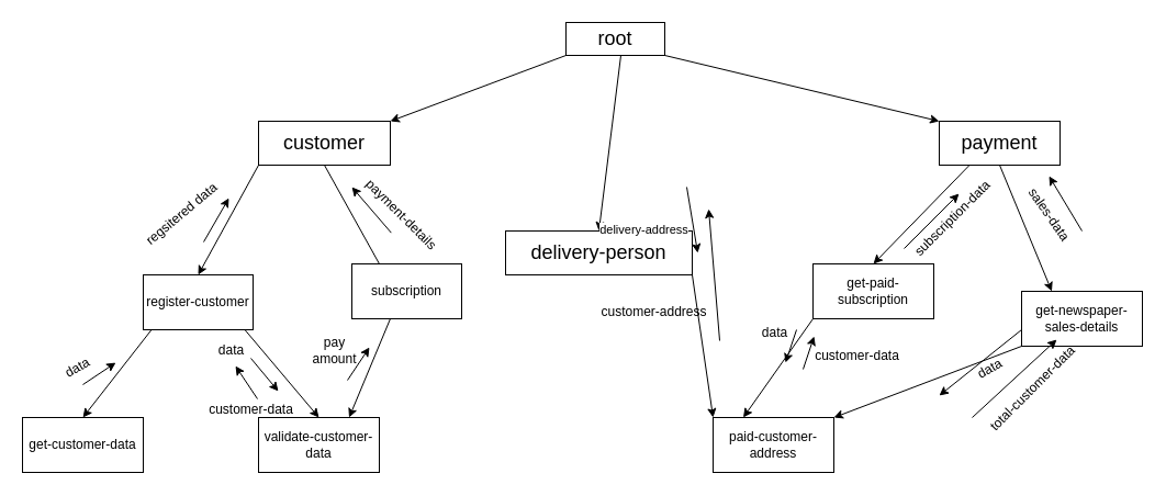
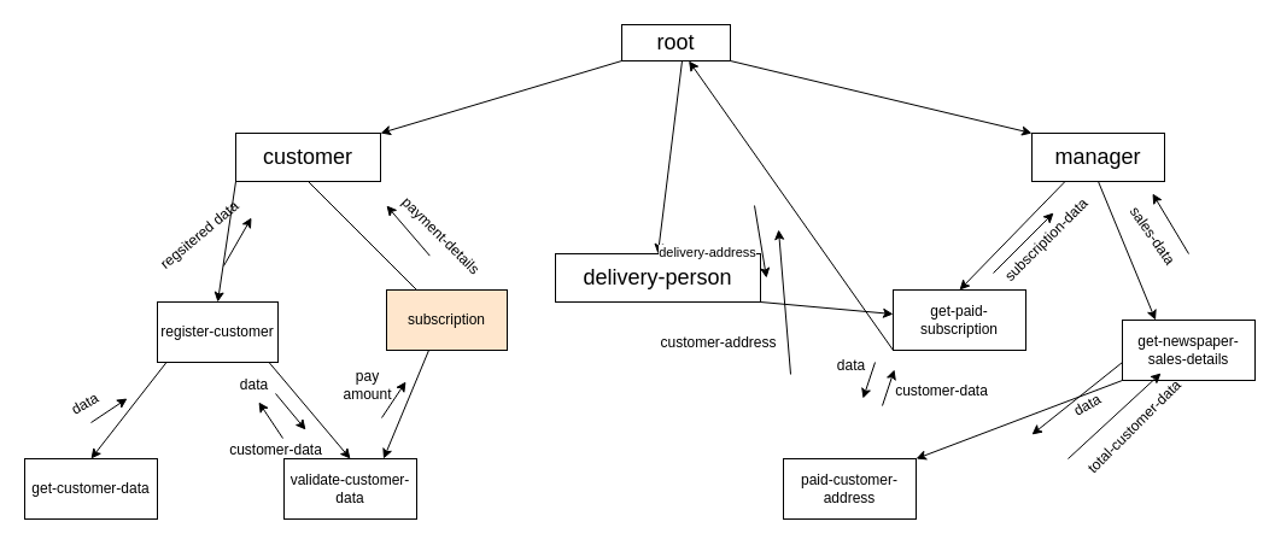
  <mxCell id="0" />
  <mxCell id="1" parent="0" />
  <mxCell id="2" value="&lt;font style=&quot;font-size: 18px;&quot;&gt;root&lt;/font&gt;" style="rounded=0;whiteSpace=wrap;html=1;" vertex="1" parent="1"><mxGeometry x="515" y="20" width="90" height="30" as="geometry" /></mxCell>
- <mxCell id="3" value="&lt;font style=&quot;font-size: 18px;&quot;&gt;customer&lt;/font&gt;" style="rounded=0;whiteSpace=wrap;html=1;align=center;" vertex="1" parent="1"><mxGeometry x="235" y="110" width="120" height="40" as="geometry" /></mxCell>
+ <mxCell id="3" value="&lt;font style=&quot;font-size: 18px;&quot;&gt;customer&lt;/font&gt;" style="rounded=0;whiteSpace=wrap;html=1;align=center;" vertex="1" parent="1"><mxGeometry x="195" y="110" width="120" height="40" as="geometry" /></mxCell>
  <mxCell id="4" value="&lt;font style=&quot;font-size: 18px;&quot;&gt;delivery-person&lt;/font&gt;" style="rounded=0;whiteSpace=wrap;html=1;" vertex="1" parent="1"><mxGeometry x="460" y="210" width="170" height="40" as="geometry" /></mxCell>
- <mxCell id="5" value="&lt;font style=&quot;font-size: 18px;&quot;&gt;payment&lt;/font&gt;" style="rounded=0;whiteSpace=wrap;html=1;" vertex="1" parent="1"><mxGeometry x="855" y="110" width="110" height="40" as="geometry" /></mxCell>
+ <mxCell id="5" value="&lt;font style=&quot;font-size: 18px;&quot;&gt;manager&lt;/font&gt;" style="rounded=0;whiteSpace=wrap;html=1;" vertex="1" parent="1"><mxGeometry x="855" y="110" width="110" height="40" as="geometry" /></mxCell>
  <mxCell id="6" value="register-customer" style="rounded=0;whiteSpace=wrap;html=1;" vertex="1" parent="1"><mxGeometry x="130" y="250" width="100" height="50" as="geometry" /></mxCell>
- <mxCell id="7" value="subscription" style="rounded=0;whiteSpace=wrap;html=1;" vertex="1" parent="1"><mxGeometry x="320" y="240" width="100" height="50" as="geometry" /></mxCell>
+ <mxCell id="7" value="subscription" style="rounded=0;whiteSpace=wrap;html=1;fillColor=#ffe6cc;" vertex="1" parent="1"><mxGeometry x="320" y="240" width="100" height="50" as="geometry" /></mxCell>
  <mxCell id="8" value="get-customer-data" style="rounded=0;whiteSpace=wrap;html=1;" vertex="1" parent="1"><mxGeometry x="20" y="380" width="110" height="50" as="geometry" /></mxCell>
  <mxCell id="9" value="validate-customer-data" style="rounded=0;whiteSpace=wrap;html=1;" vertex="1" parent="1"><mxGeometry x="235" y="380" width="110" height="50" as="geometry" /></mxCell>
  <mxCell id="10" value="get-paid-subscription" style="rounded=0;whiteSpace=wrap;html=1;" vertex="1" parent="1"><mxGeometry x="740" y="240" width="110" height="50" as="geometry" /></mxCell>
  <mxCell id="11" value="get-newspaper-sales-details" style="rounded=0;whiteSpace=wrap;html=1;" vertex="1" parent="1"><mxGeometry x="930" y="265" width="110" height="50" as="geometry" /></mxCell>
  <mxCell id="12" value="" style="endArrow=classic;html=1;rounded=0;exitX=0;exitY=1;exitDx=0;exitDy=0;entryX=1;entryY=0;entryDx=0;entryDy=0;" edge="1" parent="1" source="2" target="3"><mxGeometry width="50" height="50" relative="1" as="geometry"><mxPoint x="510" y="50" as="sourcePoint" /><mxPoint x="460" y="100" as="targetPoint" /></mxGeometry></mxCell>
  <mxCell id="13" value="" style="endArrow=classic;html=1;rounded=0;entryX=0.5;entryY=0;entryDx=0;entryDy=0;" edge="1" parent="1" target="4"><mxGeometry width="50" height="50" relative="1" as="geometry"><mxPoint x="565" y="50" as="sourcePoint" /><mxPoint x="515" y="100" as="targetPoint" /></mxGeometry></mxCell>
  <mxCell id="14" value="" style="endArrow=classic;html=1;rounded=0;exitX=1;exitY=1;exitDx=0;exitDy=0;entryX=0;entryY=0;entryDx=0;entryDy=0;" edge="1" parent="1" source="2" target="5"><mxGeometry width="50" height="50" relative="1" as="geometry"><mxPoint x="735" y="90" as="sourcePoint" /><mxPoint x="785" y="40" as="targetPoint" /></mxGeometry></mxCell>
  <mxCell id="15" value="" style="endArrow=classic;html=1;rounded=0;exitX=0;exitY=1;exitDx=0;exitDy=0;entryX=0.5;entryY=0;entryDx=0;entryDy=0;" edge="1" parent="1" source="3" target="6"><mxGeometry width="50" height="50" relative="1" as="geometry"><mxPoint x="320" y="160" as="sourcePoint" /><mxPoint x="270" y="210" as="targetPoint" /></mxGeometry></mxCell>
  <mxCell id="16" value="" style="endArrow=none;html=1;rounded=0;exitX=0.5;exitY=1;exitDx=0;exitDy=0;entryX=0.25;entryY=0;entryDx=0;entryDy=0;" edge="1" parent="1" source="3" target="7"><mxGeometry width="50" height="50" relative="1" as="geometry"><mxPoint x="345" y="190" as="sourcePoint" /><mxPoint x="305" y="250" as="targetPoint" /></mxGeometry></mxCell>
  <mxCell id="17" value="" style="endArrow=classic;html=1;rounded=0;exitX=0.25;exitY=1;exitDx=0;exitDy=0;entryX=0.5;entryY=0;entryDx=0;entryDy=0;" edge="1" parent="1" target="8"><mxGeometry width="50" height="50" relative="1" as="geometry"><mxPoint x="137.5" y="300" as="sourcePoint" /><mxPoint x="75" y="380" as="targetPoint" /></mxGeometry></mxCell>
  <mxCell id="18" value="" style="endArrow=classic;html=1;rounded=0;exitX=0.75;exitY=1;exitDx=0;exitDy=0;entryX=0.5;entryY=0;entryDx=0;entryDy=0;" edge="1" parent="1" target="9"><mxGeometry width="50" height="50" relative="1" as="geometry"><mxPoint x="222.5" y="300" as="sourcePoint" /><mxPoint x="242.5" y="380" as="targetPoint" /></mxGeometry></mxCell>
  <mxCell id="19" value="" style="endArrow=classic;html=1;rounded=0;exitX=0.25;exitY=1;exitDx=0;exitDy=0;entryX=0.5;entryY=0;entryDx=0;entryDy=0;" edge="1" parent="1" source="5" target="10"><mxGeometry width="50" height="50" relative="1" as="geometry"><mxPoint x="880" y="150" as="sourcePoint" /><mxPoint x="815" y="230" as="targetPoint" /></mxGeometry></mxCell>
  <mxCell id="20" value="" style="endArrow=classic;html=1;rounded=0;exitX=0.5;exitY=1;exitDx=0;exitDy=0;entryX=0.25;entryY=0;entryDx=0;entryDy=0;" edge="1" parent="1" source="5" target="11"><mxGeometry width="50" height="50" relative="1" as="geometry"><mxPoint x="940" y="150" as="sourcePoint" /><mxPoint x="960" y="230" as="targetPoint" /></mxGeometry></mxCell>
  <mxCell id="21" value="" style="endArrow=classic;html=1;rounded=0;exitX=0.25;exitY=1;exitDx=0;exitDy=0;entryX=0.75;entryY=0;entryDx=0;entryDy=0;" edge="1" parent="1" target="9"><mxGeometry width="50" height="50" relative="1" as="geometry"><mxPoint x="355" y="290" as="sourcePoint" /><mxPoint x="292.5" y="370" as="targetPoint" /></mxGeometry></mxCell>
  <mxCell id="22" value="" style="endArrow=classic;html=1;rounded=0;" edge="1" parent="1"><mxGeometry width="50" height="50" relative="1" as="geometry"><mxPoint x="316" y="346" as="sourcePoint" /><mxPoint x="336" y="316" as="targetPoint" /></mxGeometry></mxCell>
  <mxCell id="23" value="pay&lt;div&gt;amount&lt;/div&gt;" style="text;html=1;align=center;verticalAlign=middle;resizable=0;points=[];autosize=1;strokeColor=none;fillColor=none;" vertex="1" parent="1"><mxGeometry x="274" y="299" width="60" height="40" as="geometry" /></mxCell>
  <mxCell id="24" value="" style="endArrow=classic;html=1;rounded=0;" edge="1" parent="1"><mxGeometry width="50" height="50" relative="1" as="geometry"><mxPoint x="185" y="220" as="sourcePoint" /><mxPoint x="208" y="180" as="targetPoint" /></mxGeometry></mxCell>
  <mxCell id="25" value="data" style="text;html=1;align=center;verticalAlign=middle;resizable=0;points=[];autosize=1;strokeColor=none;fillColor=none;rotation=-30;" vertex="1" parent="1"><mxGeometry x="45" y="320" width="50" height="30" as="geometry" /></mxCell>
  <mxCell id="26" value="" style="endArrow=classic;html=1;rounded=0;" edge="1" parent="1"><mxGeometry width="50" height="50" relative="1" as="geometry"><mxPoint x="228" y="326" as="sourcePoint" /><mxPoint x="253" y="356" as="targetPoint" /></mxGeometry></mxCell>
  <mxCell id="27" value="" style="endArrow=classic;html=1;rounded=0;" edge="1" parent="1"><mxGeometry width="50" height="50" relative="1" as="geometry"><mxPoint x="234" y="363" as="sourcePoint" /><mxPoint x="214" y="333" as="targetPoint" /></mxGeometry></mxCell>
  <mxCell id="28" value="data" style="text;html=1;align=center;verticalAlign=middle;resizable=0;points=[];autosize=1;strokeColor=none;fillColor=none;" vertex="1" parent="1"><mxGeometry x="185" y="304" width="50" height="30" as="geometry" /></mxCell>
  <mxCell id="29" value="customer-data" style="text;html=1;align=center;verticalAlign=middle;resizable=0;points=[];autosize=1;strokeColor=none;fillColor=none;" vertex="1" parent="1"><mxGeometry x="178" y="358" width="100" height="30" as="geometry" /></mxCell>
  <mxCell id="30" value="" style="endArrow=classic;html=1;rounded=0;" edge="1" parent="1"><mxGeometry width="50" height="50" relative="1" as="geometry"><mxPoint x="75" y="350" as="sourcePoint" /><mxPoint x="105" y="330" as="targetPoint" /></mxGeometry></mxCell>
  <mxCell id="31" value="regsitered data" style="text;html=1;align=center;verticalAlign=middle;resizable=0;points=[];autosize=1;strokeColor=none;fillColor=none;rotation=-40;" vertex="1" parent="1"><mxGeometry y="180" width="100" height="30" as="geometry" x="115" /></mxCell>
  <mxCell id="32" value="" style="endArrow=classic;html=1;rounded=0;exitX=0.548;exitY=1.108;exitDx=0;exitDy=0;exitPerimeter=0;" edge="1" parent="1" source="33"><mxGeometry width="50" height="50" relative="1" as="geometry"><mxPoint x="340" y="200" as="sourcePoint" /><mxPoint x="320" y="170" as="targetPoint" /></mxGeometry></mxCell>
  <mxCell id="33" value="payment-details" style="text;html=1;align=center;verticalAlign=middle;resizable=0;points=[];autosize=1;strokeColor=none;fillColor=none;rotation=45;" vertex="1" parent="1"><mxGeometry x="310" y="180" width="110" height="30" as="geometry" /></mxCell>
  <mxCell id="34" value="paid-customer-address" style="rounded=0;whiteSpace=wrap;html=1;" vertex="1" parent="1"><mxGeometry x="649" y="380" width="110" height="50" as="geometry" /></mxCell>
- <mxCell id="35" value="" style="endArrow=classic;html=1;rounded=0;entryX=0;entryY=0;entryDx=0;entryDy=0;exitX=1;exitY=1;exitDx=0;exitDy=0;" edge="1" parent="1" source="4" target="34"><mxGeometry width="50" height="50" relative="1" as="geometry"><mxPoint x="575" y="250" as="sourcePoint" /><mxPoint x="525" y="300" as="targetPoint" /></mxGeometry></mxCell>
- <mxCell id="36" value="" style="endArrow=classic;html=1;rounded=0;exitX=0;exitY=1;exitDx=0;exitDy=0;entryX=0.25;entryY=0;entryDx=0;entryDy=0;" edge="1" parent="1" source="10" target="34"><mxGeometry width="50" height="50" relative="1" as="geometry"><mxPoint x="768" y="280" as="sourcePoint" /><mxPoint x="700" y="360" as="targetPoint" /></mxGeometry></mxCell>
+ <mxCell id="35" value="" style="endArrow=classic;html=1;rounded=0;exitX=1;exitY=1;exitDx=0;exitDy=0;" edge="1" parent="1" source="4" target="10"><mxGeometry width="50" height="50" relative="1" as="geometry"><mxPoint x="575" y="250" as="sourcePoint" /><mxPoint x="525" y="300" as="targetPoint" /></mxGeometry></mxCell>
+ <mxCell id="36" value="" style="endArrow=classic;html=1;rounded=0;exitX=0;exitY=1;exitDx=0;exitDy=0;" edge="1" parent="1" source="10" target="2"><mxGeometry width="50" height="50" relative="1" as="geometry"><mxPoint x="768" y="280" as="sourcePoint" /><mxPoint x="700" y="360" as="targetPoint" /></mxGeometry></mxCell>
  <mxCell id="37" value="" style="endArrow=classic;html=1;rounded=0;" edge="1" parent="1"><mxGeometry width="50" height="50" relative="1" as="geometry"><mxPoint x="823" y="226" as="sourcePoint" /><mxPoint x="873" y="176" as="targetPoint" /></mxGeometry></mxCell>
  <mxCell id="38" value="subscription-data" style="text;html=1;align=center;verticalAlign=middle;resizable=0;points=[];autosize=1;strokeColor=none;fillColor=none;rotation=-45;" vertex="1" parent="1"><mxGeometry x="812" y="184" width="110" height="30" as="geometry" /></mxCell>
  <mxCell id="39" value="" style="endArrow=classic;html=1;rounded=0;" edge="1" parent="1"><mxGeometry width="50" height="50" relative="1" as="geometry"><mxPoint x="985" y="210" as="sourcePoint" /><mxPoint x="955" y="160" as="targetPoint" /></mxGeometry></mxCell>
  <mxCell id="40" value="sales-data" style="text;html=1;align=center;verticalAlign=middle;resizable=0;points=[];autosize=1;strokeColor=none;fillColor=none;rotation=55;" vertex="1" parent="1"><mxGeometry x="915" y="180" width="80" height="30" as="geometry" /></mxCell>
  <mxCell id="41" value="" style="endArrow=classic;html=1;rounded=0;exitX=0;exitY=1;exitDx=0;exitDy=0;entryX=1;entryY=0;entryDx=0;entryDy=0;" edge="1" parent="1" source="11" target="34"><mxGeometry width="50" height="50" relative="1" as="geometry"><mxPoint x="893" y="257" as="sourcePoint" /><mxPoint x="805" y="347" as="targetPoint" /></mxGeometry></mxCell>
  <mxCell id="42" value="" style="endArrow=classic;html=1;rounded=0;" edge="1" parent="1"><mxGeometry width="50" height="50" relative="1" as="geometry"><mxPoint x="625" y="170" as="sourcePoint" /><mxPoint x="635" y="230" as="targetPoint" /></mxGeometry></mxCell>
  <mxCell id="43" value="delivery-address" style="edgeLabel;html=1;align=center;verticalAlign=middle;resizable=0;points=[];" vertex="1" connectable="0" parent="42"><mxGeometry x="0.188" y="-8" relative="1" as="geometry"><mxPoint x="-38" y="2" as="offset" /></mxGeometry></mxCell>
  <mxCell id="44" value="customer-address" style="text;html=1;align=center;verticalAlign=middle;resizable=0;points=[];autosize=1;strokeColor=none;fillColor=none;rotation=0;" vertex="1" parent="1"><mxGeometry x="535" y="269" width="120" height="30" as="geometry" /></mxCell>
  <mxCell id="45" value="" style="endArrow=classic;html=1;rounded=0;" edge="1" parent="1"><mxGeometry width="50" height="50" relative="1" as="geometry"><mxPoint x="655" y="310" as="sourcePoint" /><mxPoint x="645" y="190" as="targetPoint" /></mxGeometry></mxCell>
  <mxCell id="46" value="" style="endArrow=classic;html=1;rounded=0;" edge="1" parent="1"><mxGeometry width="50" height="50" relative="1" as="geometry"><mxPoint x="725" y="300" as="sourcePoint" /><mxPoint x="715" y="330" as="targetPoint" /></mxGeometry></mxCell>
  <mxCell id="47" value="" style="endArrow=classic;html=1;rounded=0;" edge="1" parent="1"><mxGeometry width="50" height="50" relative="1" as="geometry"><mxPoint x="731" y="336" as="sourcePoint" /><mxPoint x="741" y="306" as="targetPoint" /></mxGeometry></mxCell>
  <mxCell id="48" value="data" style="text;html=1;align=center;verticalAlign=middle;resizable=0;points=[];autosize=1;strokeColor=none;fillColor=none;" vertex="1" parent="1"><mxGeometry x="680" y="288" width="50" height="30" as="geometry" /></mxCell>
  <mxCell id="49" value="" style="endArrow=classic;html=1;rounded=0;" edge="1" parent="1"><mxGeometry width="50" height="50" relative="1" as="geometry"><mxPoint x="930" y="300" as="sourcePoint" /><mxPoint x="855" y="360" as="targetPoint" /></mxGeometry></mxCell>
  <mxCell id="50" value="customer-data" style="text;html=1;align=center;verticalAlign=middle;resizable=0;points=[];autosize=1;strokeColor=none;fillColor=none;" vertex="1" parent="1"><mxGeometry x="730" y="309" width="100" height="30" as="geometry" /></mxCell>
  <mxCell id="51" value="" style="endArrow=classic;html=1;rounded=0;" edge="1" parent="1"><mxGeometry width="50" height="50" relative="1" as="geometry"><mxPoint x="885" y="380" as="sourcePoint" /><mxPoint x="962" y="309" as="targetPoint" /></mxGeometry></mxCell>
  <mxCell id="52" value="data" style="text;html=1;align=center;verticalAlign=middle;resizable=0;points=[];autosize=1;strokeColor=none;fillColor=none;rotation=-30;" vertex="1" parent="1"><mxGeometry x="876" y="321" width="50" height="30" as="geometry" /></mxCell>
  <mxCell id="53" value="total-customer-data" style="text;html=1;align=center;verticalAlign=middle;resizable=0;points=[];autosize=1;strokeColor=none;fillColor=none;rotation=-45;" vertex="1" parent="1"><mxGeometry x="875" y="339" width="130" height="30" as="geometry" /></mxCell>
